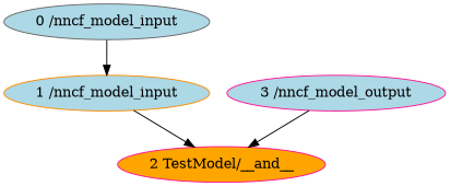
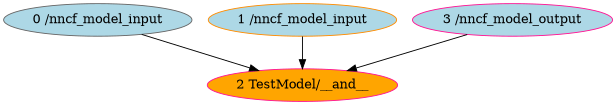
  strict digraph {
    node [color=deeppink fillcolor=lightblue style=filled type=nncf_model_input]
    "0 /nncf_model_input" [color=gray40]
    "2 TestModel/__and__" [fillcolor=orange scope=TestModel type=__and__]
    "1 /nncf_model_input" [color=darkorange]
    "3 /nncf_model_output" [type=nncf_model_output]
-   "0 /nncf_model_input" -> "1 /nncf_model_input"
+   "0 /nncf_model_input" -> "2 TestModel/__and__"
    "1 /nncf_model_input" -> "2 TestModel/__and__"
    "3 /nncf_model_output" -> "2 TestModel/__and__"
  }
